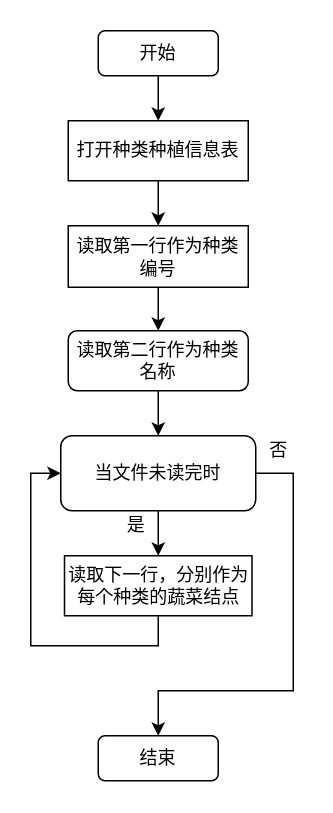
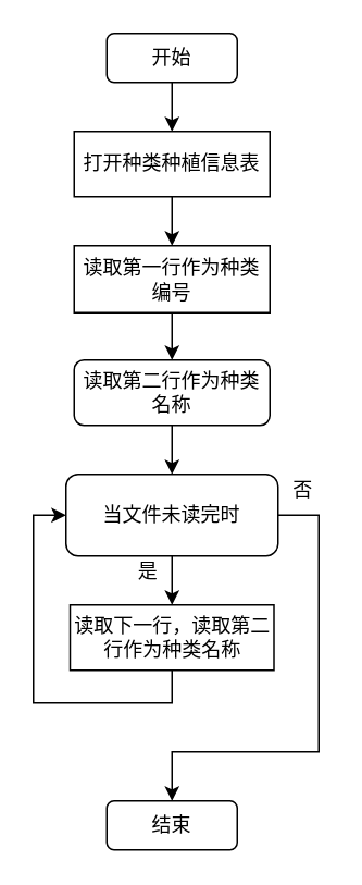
  <mxCell id="0" />
  <mxCell id="1" parent="0" />
  <mxCell id="2" value="" style="edgeStyle=orthogonalEdgeStyle;rounded=0;orthogonalLoop=1;jettySize=auto;html=1;" edge="1" parent="1" source="3" target="5"><mxGeometry relative="1" as="geometry" /></mxCell>
  <mxCell id="3" value="打开种类种植信息表" style="rounded=0;whiteSpace=wrap;html=1;" vertex="1" parent="1"><mxGeometry x="45" y="80" width="120" height="40" as="geometry" /></mxCell>
  <mxCell id="4" value="" style="edgeStyle=orthogonalEdgeStyle;rounded=0;orthogonalLoop=1;jettySize=auto;html=1;" edge="1" parent="1" source="5" target="7"><mxGeometry relative="1" as="geometry" /></mxCell>
  <mxCell id="5" value="读取第一行作为种类编号" style="rounded=0;whiteSpace=wrap;html=1;" vertex="1" parent="1"><mxGeometry x="45" y="150" width="120" height="41" as="geometry" /></mxCell>
  <mxCell id="6" style="edgeStyle=orthogonalEdgeStyle;rounded=0;orthogonalLoop=1;jettySize=auto;html=1;entryX=0.5;entryY=0;entryDx=0;entryDy=0;" edge="1" parent="1" source="7" target="10"><mxGeometry relative="1" as="geometry" /></mxCell>
  <mxCell id="7" value="读取第二行作为种类名称" style="whiteSpace=wrap;html=1;rounded=1;" vertex="1" parent="1"><mxGeometry x="45" y="220" width="120" height="40" as="geometry" /></mxCell>
  <mxCell id="8" style="edgeStyle=orthogonalEdgeStyle;rounded=0;orthogonalLoop=1;jettySize=auto;html=1;" edge="1" parent="1" source="10" target="12"><mxGeometry relative="1" as="geometry" /></mxCell>
  <mxCell id="9" style="edgeStyle=orthogonalEdgeStyle;rounded=0;orthogonalLoop=1;jettySize=auto;html=1;entryX=0.5;entryY=0;entryDx=0;entryDy=0;" edge="1" parent="1" source="10" target="16"><mxGeometry relative="1" as="geometry"><mxPoint x="195" y="480" as="targetPoint" /><Array as="points"><mxPoint x="195" y="315" /><mxPoint x="195" y="460" /><mxPoint x="105" y="460" /></Array></mxGeometry></mxCell>
  <mxCell id="10" value="当文件未读完时" style="whiteSpace=wrap;html=1;rounded=1;" vertex="1" parent="1"><mxGeometry x="40" y="290" width="130" height="50" as="geometry" /></mxCell>
  <mxCell id="11" style="edgeStyle=orthogonalEdgeStyle;rounded=0;orthogonalLoop=1;jettySize=auto;html=1;entryX=0;entryY=0.5;entryDx=0;entryDy=0;" edge="1" parent="1" source="12" target="10"><mxGeometry relative="1" as="geometry"><Array as="points"><mxPoint x="105" y="430" /><mxPoint x="20" y="430" /><mxPoint x="20" y="315" /></Array></mxGeometry></mxCell>
- <mxCell id="12" value="读取下一行，分别作为每个种类的蔬菜结点" style="rounded=0;whiteSpace=wrap;html=1;" vertex="1" parent="1"><mxGeometry x="42.5" y="370" width="125" height="40" as="geometry" /></mxCell>
+ <mxCell id="12" value="读取下一行，读取第二行作为种类名称" style="rounded=0;whiteSpace=wrap;html=1;" vertex="1" parent="1"><mxGeometry x="42.5" y="370" width="125" height="40" as="geometry" /></mxCell>
  <mxCell id="13" value="是" style="text;html=1;align=center;verticalAlign=middle;resizable=0;points=[];autosize=1;" vertex="1" parent="1"><mxGeometry x="75" y="340" width="30" height="20" as="geometry" /></mxCell>
  <mxCell id="14" style="edgeStyle=orthogonalEdgeStyle;rounded=0;orthogonalLoop=1;jettySize=auto;html=1;entryX=0.5;entryY=0;entryDx=0;entryDy=0;" edge="1" parent="1" source="15" target="3"><mxGeometry relative="1" as="geometry" /></mxCell>
  <mxCell id="15" value="开始" style="rounded=1;whiteSpace=wrap;html=1;" vertex="1" parent="1"><mxGeometry x="65" y="20" width="80" height="30" as="geometry" /></mxCell>
  <mxCell id="16" value="结束" style="rounded=1;whiteSpace=wrap;html=1;" vertex="1" parent="1"><mxGeometry x="65" y="490" width="80" height="30" as="geometry" /></mxCell>
  <mxCell id="17" value="否" style="text;html=1;align=center;verticalAlign=middle;resizable=0;points=[];autosize=1;" vertex="1" parent="1"><mxGeometry x="170" y="290" width="30" height="20" as="geometry" /></mxCell>
